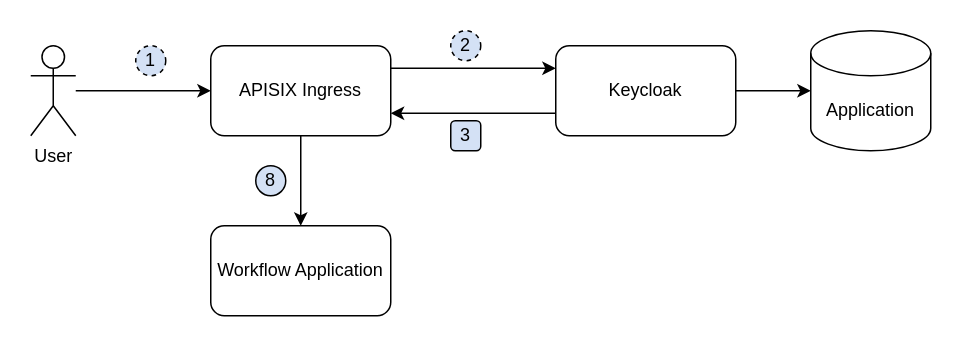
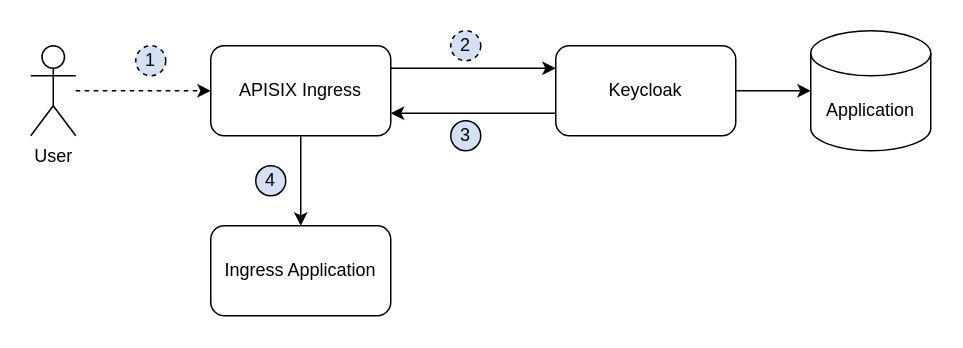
  <mxCell id="0" />
  <mxCell id="1" parent="0" />
- <mxCell id="2" style="edgeStyle=orthogonalEdgeStyle;rounded=0;orthogonalLoop=1;jettySize=auto;html=1;" edge="1" parent="1" source="3" target="6"><mxGeometry relative="1" as="geometry" /></mxCell>
+ <mxCell id="2" style="edgeStyle=orthogonalEdgeStyle;rounded=0;orthogonalLoop=1;jettySize=auto;html=1;dashed=1;" edge="1" parent="1" source="3" target="6"><mxGeometry relative="1" as="geometry" /></mxCell>
  <mxCell id="3" value="User" style="shape=umlActor;verticalLabelPosition=bottom;verticalAlign=top;html=1;outlineConnect=0;" vertex="1" parent="1"><mxGeometry x="20" y="30" width="30" height="60" as="geometry" /></mxCell>
  <mxCell id="4" style="edgeStyle=orthogonalEdgeStyle;rounded=0;orthogonalLoop=1;jettySize=auto;html=1;exitX=1;exitY=0.25;exitDx=0;exitDy=0;entryX=0;entryY=0.25;entryDx=0;entryDy=0;" edge="1" parent="1" source="6" target="9"><mxGeometry relative="1" as="geometry" /></mxCell>
  <mxCell id="5" style="edgeStyle=orthogonalEdgeStyle;rounded=0;orthogonalLoop=1;jettySize=auto;html=1;exitX=0.5;exitY=1;exitDx=0;exitDy=0;" edge="1" parent="1" source="6" target="11"><mxGeometry relative="1" as="geometry" /></mxCell>
  <mxCell id="6" value="APISIX Ingress" style="rounded=1;whiteSpace=wrap;html=1;" vertex="1" parent="1"><mxGeometry x="140" y="30" width="120" height="60" as="geometry" /></mxCell>
  <mxCell id="7" style="edgeStyle=orthogonalEdgeStyle;rounded=0;orthogonalLoop=1;jettySize=auto;html=1;exitX=1;exitY=0.5;exitDx=0;exitDy=0;entryX=0;entryY=0.5;entryDx=0;entryDy=0;entryPerimeter=0;" edge="1" parent="1" source="9" target="10"><mxGeometry relative="1" as="geometry" /></mxCell>
  <mxCell id="8" style="edgeStyle=orthogonalEdgeStyle;rounded=0;orthogonalLoop=1;jettySize=auto;html=1;exitX=0;exitY=0.75;exitDx=0;exitDy=0;entryX=1;entryY=0.75;entryDx=0;entryDy=0;" edge="1" parent="1" source="9" target="6"><mxGeometry relative="1" as="geometry" /></mxCell>
  <mxCell id="9" value="Keycloak" style="rounded=1;whiteSpace=wrap;html=1;" vertex="1" parent="1"><mxGeometry x="370" y="30" width="120" height="60" as="geometry" /></mxCell>
  <mxCell id="10" value="Application" style="shape=cylinder3;whiteSpace=wrap;html=1;boundedLbl=1;backgroundOutline=1;size=15;" vertex="1" parent="1"><mxGeometry x="540" y="20" width="80" height="80" as="geometry" /></mxCell>
- <mxCell id="11" value="Workflow Application" style="rounded=1;whiteSpace=wrap;html=1;" vertex="1" parent="1"><mxGeometry x="140" y="150" width="120" height="60" as="geometry" /></mxCell>
+ <mxCell id="11" value="Ingress Application" style="rounded=1;whiteSpace=wrap;html=1;" vertex="1" parent="1"><mxGeometry x="140" y="150" width="120" height="60" as="geometry" /></mxCell>
  <mxCell id="12" value="1" style="ellipse;whiteSpace=wrap;html=1;aspect=fixed;fillColor=#D4E1F5;dashed=1;" vertex="1" parent="1"><mxGeometry x="90" y="30" width="20" height="20" as="geometry" /></mxCell>
  <mxCell id="13" value="2" style="ellipse;whiteSpace=wrap;html=1;aspect=fixed;fillColor=#D4E1F5;dashed=1;" vertex="1" parent="1"><mxGeometry x="300" y="20" width="20" height="20" as="geometry" /></mxCell>
- <mxCell id="14" value="3" style="whiteSpace=wrap;html=1;aspect=fixed;fillColor=#D4E1F5;rounded=1;" vertex="1" parent="1"><mxGeometry x="300" y="80" width="20" height="20" as="geometry" /></mxCell>
- <mxCell id="15" value="8" style="ellipse;whiteSpace=wrap;html=1;aspect=fixed;fillColor=#D4E1F5;" vertex="1" parent="1"><mxGeometry x="170" y="110" width="20" height="20" as="geometry" /></mxCell>
+ <mxCell id="14" value="3" style="ellipse;whiteSpace=wrap;html=1;aspect=fixed;fillColor=#D4E1F5;" vertex="1" parent="1"><mxGeometry x="300" y="80" width="20" height="20" as="geometry" /></mxCell>
+ <mxCell id="15" value="4" style="ellipse;whiteSpace=wrap;html=1;aspect=fixed;fillColor=#D4E1F5;" vertex="1" parent="1"><mxGeometry x="170" y="110" width="20" height="20" as="geometry" /></mxCell>
